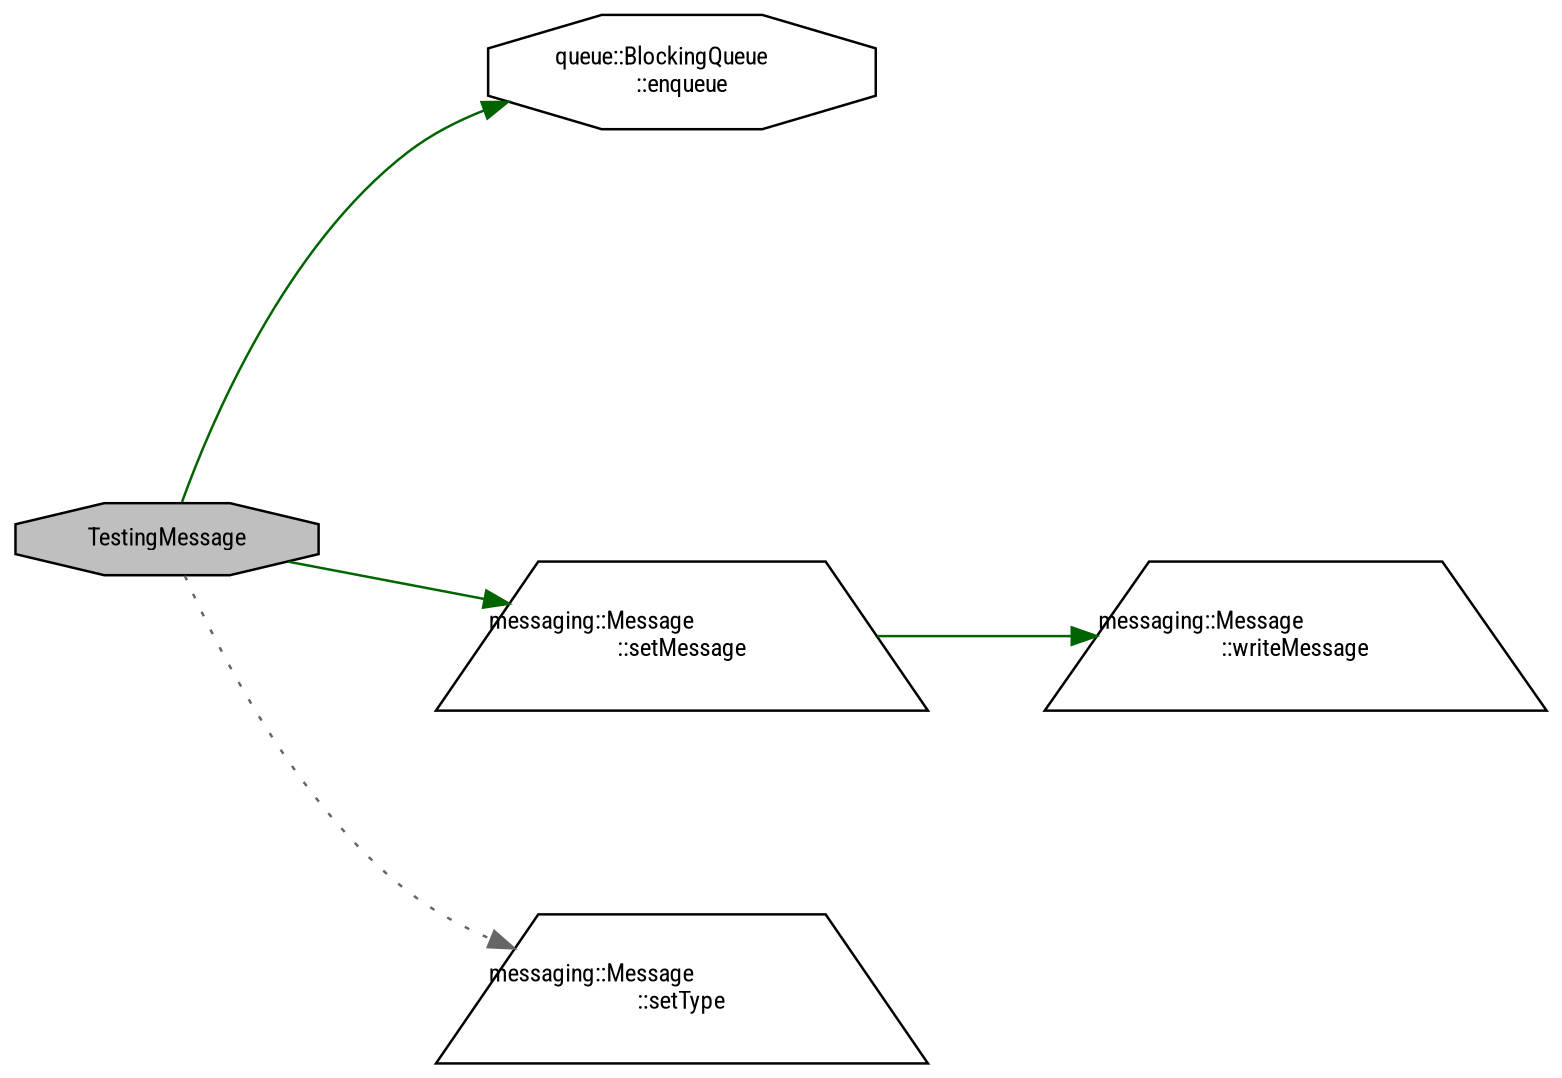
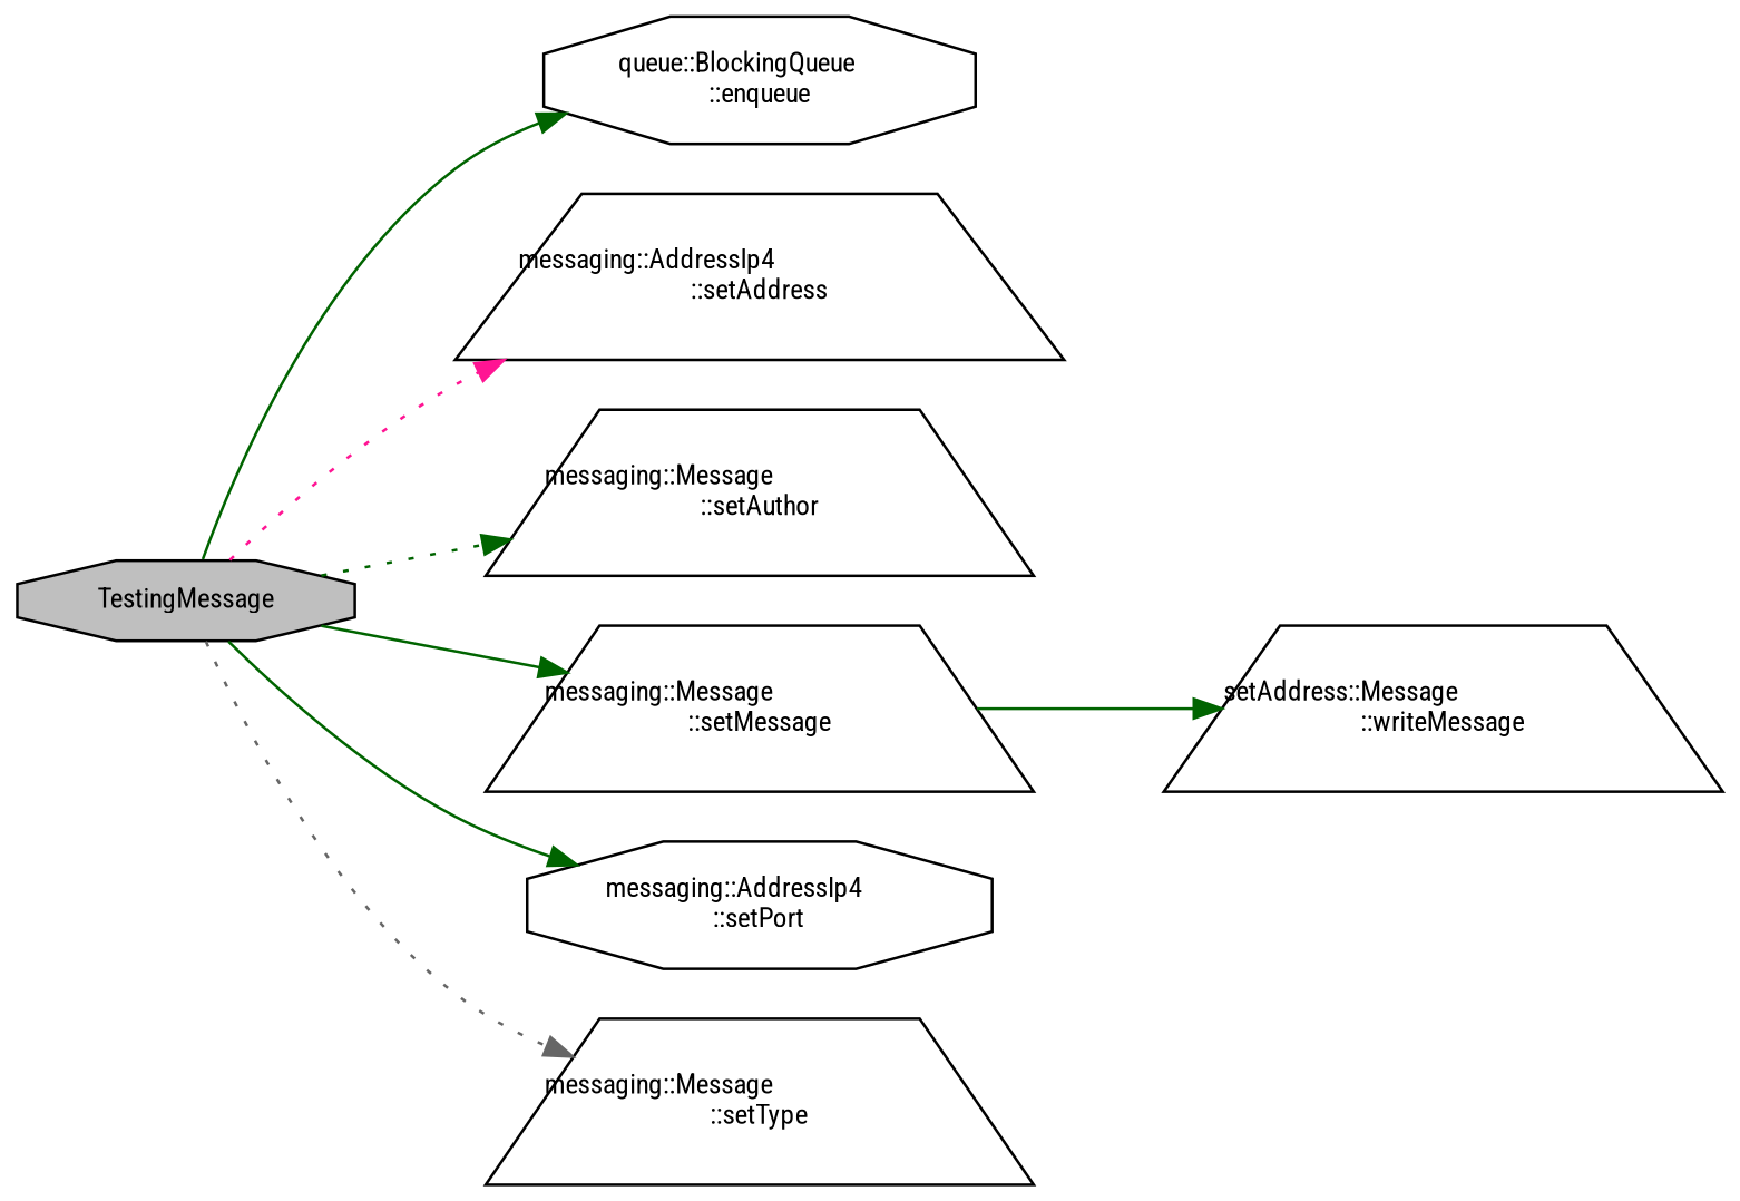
  digraph {
    fontname="Roboto Condensed"
    rankdir=LR
    node [color=black fillcolor=white fontname="Roboto Condensed" fontsize=10 shape=trapezium style=filled]
    edge [color=darkgreen fontname="Roboto Condensed" fontsize=10 labelfontname=Helvetica labelfontsize=10 style=solid]
    n1 [fillcolor=grey75 fontcolor=black height=0.2 label=TestingMessage shape=octagon width=0.4]
    n2 [height=0.2 label="queue::BlockingQueue\l::enqueue" shape=octagon width=0.4]
+   n3 [height=0.2 label="messaging::AddressIp4\l::setAddress" width=0.4]
+   n4 [height=0.2 label="messaging::Message\l::setAuthor" width=0.4]
    n5 [height=0.2 label="messaging::Message\l::setMessage" width=0.4]
+   n6 [height=0.2 label="messaging::AddressIp4\l::setPort" shape=octagon width=0.4]
    n7 [height=0.2 label="messaging::Message\l::setType" width=0.4]
-   n8 [height=0.2 label="messaging::Message\l::writeMessage" width=0.4]
+   n8 [height=0.2 label="setAddress::Message\l::writeMessage" width=0.4]
    n1 -> n2
+   n1 -> n3 [color=deeppink style=dotted]
+   n1 -> n4 [style=dotted]
    n1 -> n5
+   n1 -> n6
    n1 -> n7 [color=gray40 style=dotted]
    n5 -> n8
  }
